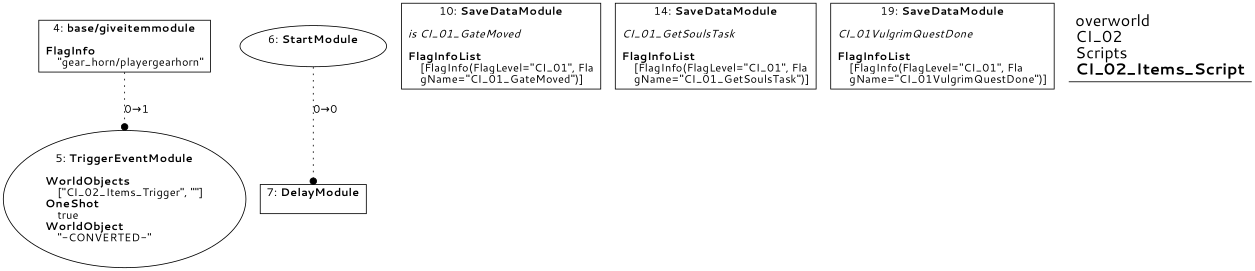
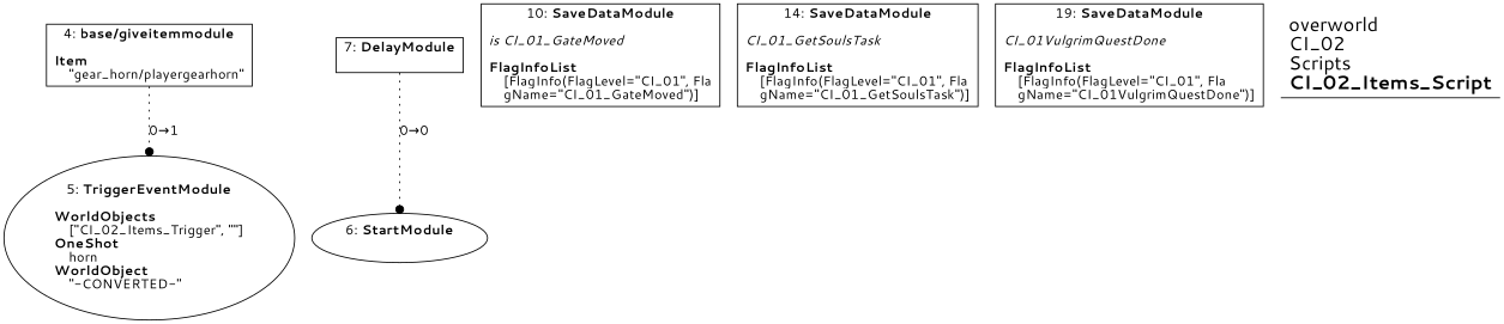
  digraph {
    fontname="Segoe UI"
    splines=spline
    node [fontname="Segoe UI" shape=box]
    edge [arrowhead=dot fontname="Segoe UI" style=dotted]
-   n1 [label=<4: <b>base/giveitemmodule</b><br/><br/><b>FlagInfo</b><br align="left"/>    &quot;gear_horn/playergearhorn&quot;<br align="left"/>>]
-   n2 [label=<5: <b>TriggerEventModule</b><br/><br/><b>WorldObjects</b><br align="left"/>    [&quot;CI_02_Items_Trigger&quot;, &quot;&quot;]<br align="left"/><b>OneShot</b><br align="left"/>    true<br align="left"/><b>WorldObject</b><br align="left"/>    &quot;-CONVERTED-&quot;<br align="left"/>> shape=oval]
+   n1 [label=<4: <b>base/giveitemmodule</b><br/><br/><b>Item</b><br align="left"/>    &quot;gear_horn/playergearhorn&quot;<br align="left"/>>]
+   n2 [label=<5: <b>TriggerEventModule</b><br/><br/><b>WorldObjects</b><br align="left"/>    [&quot;CI_02_Items_Trigger&quot;, &quot;&quot;]<br align="left"/><b>OneShot</b><br align="left"/>    horn<br align="left"/><b>WorldObject</b><br align="left"/>    &quot;-CONVERTED-&quot;<br align="left"/>> shape=oval]
    n3 [label=<6: <b>StartModule</b><br/><br/>> shape=oval]
    n4 [label=<7: <b>DelayModule</b><br/><br/>>]
    n5 [label=<10: <b>SaveDataModule</b><br/><br/><i>is CI_01_GateMoved<br align="left"/></i><br align="left"/><b>FlagInfoList</b><br align="left"/>    [FlagInfo(FlagLevel=&quot;CI_01&quot;, Fla<br align="left"/>    gName=&quot;CI_01_GateMoved&quot;)]<br align="left"/>>]
    n6 [label=<14: <b>SaveDataModule</b><br/><br/><i>CI_01_GetSoulsTask<br align="left"/></i><br align="left"/><b>FlagInfoList</b><br align="left"/>    [FlagInfo(FlagLevel=&quot;CI_01&quot;, Fla<br align="left"/>    gName=&quot;CI_01_GetSoulsTask&quot;)]<br align="left"/>>]
    n7 [label=<19: <b>SaveDataModule</b><br/><br/><i>CI_01VulgrimQuestDone<br align="left"/></i><br align="left"/><b>FlagInfoList</b><br align="left"/>    [FlagInfo(FlagLevel=&quot;CI_01&quot;, Fla<br align="left"/>    gName=&quot;CI_01VulgrimQuestDone&quot;)]<br align="left"/>>]
    n8 [label=<<font point-size="20">overworld<br align="left"/>CI_02<br align="left"/>Scripts<br align="left"/><b>CI_02_Items_Script</b><br align="left"/></font>> shape=underline]
    n1 -> n2 [label="0→1"]
-   n3 -> n4 [label="0→0"]
+   n4 -> n3 [label="0→0"]
  }
